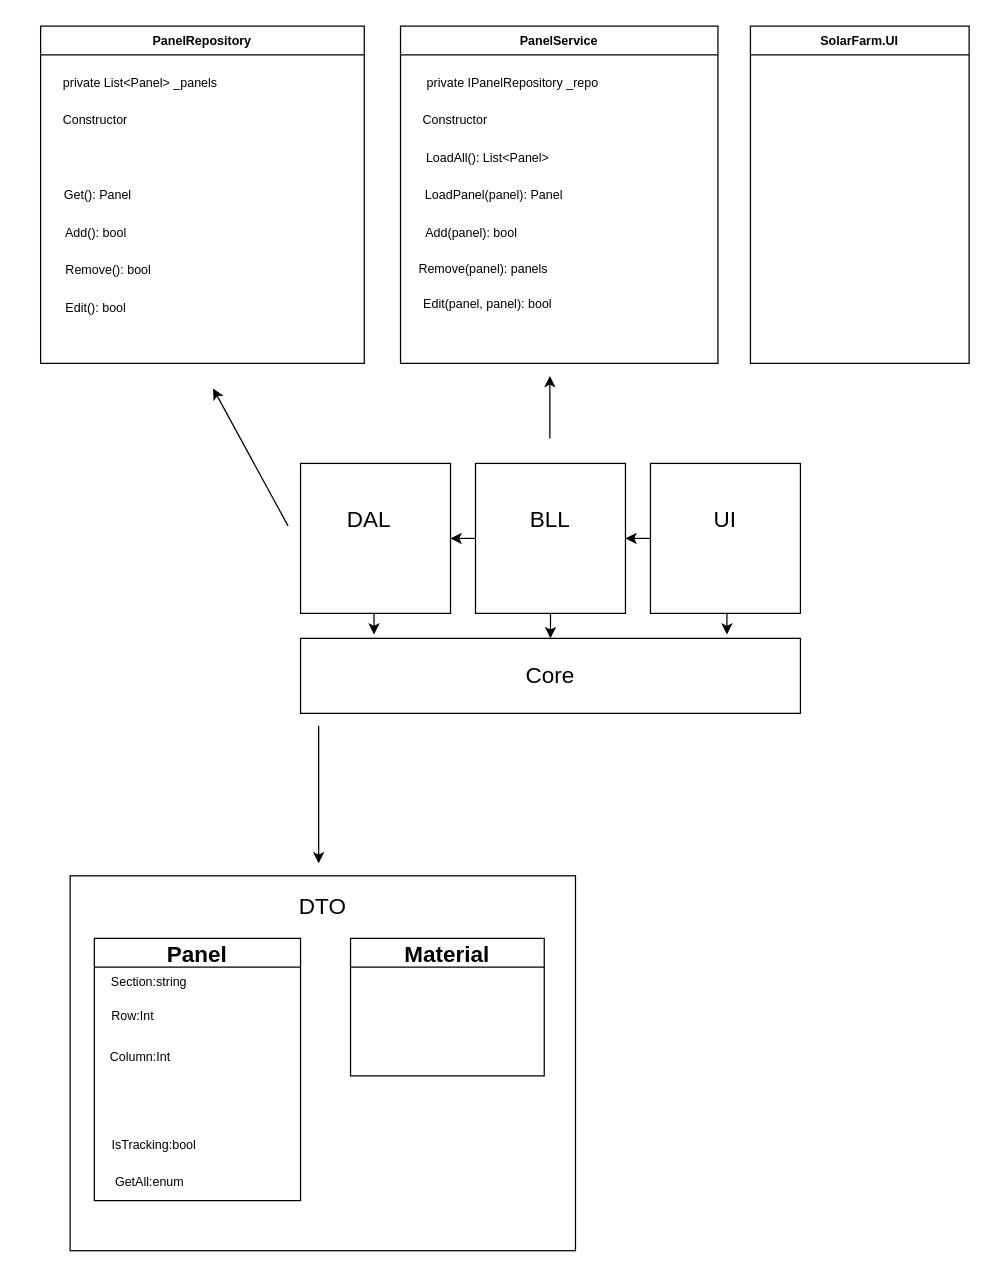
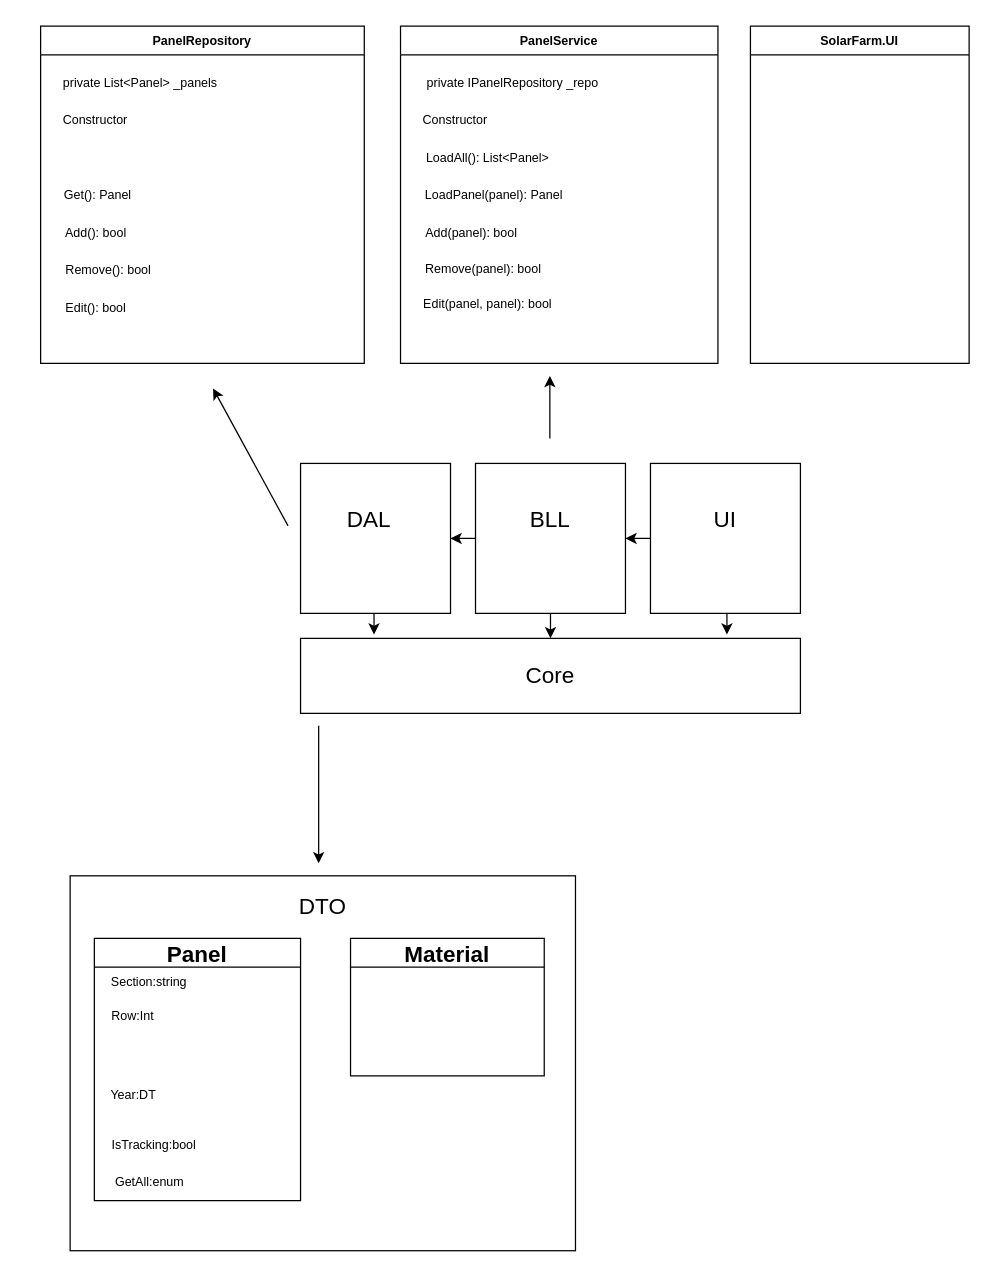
  <mxCell id="0" />
  <mxCell id="1" parent="0" />
  <mxCell id="2" style="edgeStyle=orthogonalEdgeStyle;rounded=0;orthogonalLoop=1;jettySize=auto;html=1;exitX=0.5;exitY=1;exitDx=0;exitDy=0;entryX=0.147;entryY=-0.05;entryDx=0;entryDy=0;entryPerimeter=0;fontSize=10;" parent="1" source="3" target="10" edge="1"><mxGeometry relative="1" as="geometry" /></mxCell>
  <mxCell id="3" value="" style="whiteSpace=wrap;html=1;aspect=fixed;" parent="1" vertex="1"><mxGeometry x="240" y="370" width="120" height="120" as="geometry" /></mxCell>
  <mxCell id="4" style="edgeStyle=orthogonalEdgeStyle;rounded=0;orthogonalLoop=1;jettySize=auto;html=1;exitX=0.5;exitY=1;exitDx=0;exitDy=0;entryX=0.5;entryY=0;entryDx=0;entryDy=0;fontSize=10;" parent="1" source="6" target="10" edge="1"><mxGeometry relative="1" as="geometry" /></mxCell>
  <mxCell id="5" style="edgeStyle=orthogonalEdgeStyle;rounded=0;orthogonalLoop=1;jettySize=auto;html=1;exitX=0;exitY=0.5;exitDx=0;exitDy=0;entryX=1;entryY=0.5;entryDx=0;entryDy=0;fontSize=10;" parent="1" source="6" target="3" edge="1"><mxGeometry relative="1" as="geometry" /></mxCell>
  <mxCell id="6" value="" style="whiteSpace=wrap;html=1;aspect=fixed;" parent="1" vertex="1"><mxGeometry x="380" y="370" width="120" height="120" as="geometry" /></mxCell>
  <mxCell id="7" style="edgeStyle=orthogonalEdgeStyle;rounded=0;orthogonalLoop=1;jettySize=auto;html=1;exitX=0.5;exitY=1;exitDx=0;exitDy=0;entryX=0.853;entryY=-0.05;entryDx=0;entryDy=0;entryPerimeter=0;fontSize=10;" parent="1" source="9" target="10" edge="1"><mxGeometry relative="1" as="geometry" /></mxCell>
  <mxCell id="8" style="edgeStyle=orthogonalEdgeStyle;rounded=0;orthogonalLoop=1;jettySize=auto;html=1;exitX=0;exitY=0.5;exitDx=0;exitDy=0;entryX=1;entryY=0.5;entryDx=0;entryDy=0;fontSize=10;" parent="1" source="9" target="6" edge="1"><mxGeometry relative="1" as="geometry" /></mxCell>
  <mxCell id="9" value="" style="whiteSpace=wrap;html=1;aspect=fixed;" parent="1" vertex="1"><mxGeometry x="520" y="370" width="120" height="120" as="geometry" /></mxCell>
  <mxCell id="10" value="" style="rounded=0;whiteSpace=wrap;html=1;" parent="1" vertex="1"><mxGeometry x="240" y="510" width="400" height="60" as="geometry" /></mxCell>
  <mxCell id="11" value="&lt;font style=&quot;font-size: 18px&quot;&gt;UI&lt;/font&gt;" style="text;html=1;strokeColor=none;fillColor=none;align=center;verticalAlign=middle;whiteSpace=wrap;rounded=0;" parent="1" vertex="1"><mxGeometry x="550" y="400" width="60" height="30" as="geometry" /></mxCell>
  <mxCell id="12" value="&lt;font style=&quot;font-size: 18px&quot;&gt;BLL&lt;/font&gt;" style="text;html=1;strokeColor=none;fillColor=none;align=center;verticalAlign=middle;whiteSpace=wrap;rounded=0;" parent="1" vertex="1"><mxGeometry x="410" y="400" width="60" height="30" as="geometry" /></mxCell>
  <mxCell id="13" value="&lt;font style=&quot;font-size: 18px&quot;&gt;DAL&lt;/font&gt;" style="text;html=1;strokeColor=none;fillColor=none;align=center;verticalAlign=middle;whiteSpace=wrap;rounded=0;" parent="1" vertex="1"><mxGeometry x="265" y="400" width="60" height="30" as="geometry" /></mxCell>
  <mxCell id="14" value="&lt;font style=&quot;font-size: 18px&quot;&gt;Core&lt;/font&gt;" style="text;html=1;strokeColor=none;fillColor=none;align=center;verticalAlign=middle;whiteSpace=wrap;rounded=0;" parent="1" vertex="1"><mxGeometry x="410" y="525" width="60" height="30" as="geometry" /></mxCell>
  <mxCell id="15" value="" style="endArrow=classic;html=1;rounded=0;fontSize=18;" parent="1" edge="1"><mxGeometry width="50" height="50" relative="1" as="geometry"><mxPoint x="254.5" y="580" as="sourcePoint" /><mxPoint x="254.5" y="690" as="targetPoint" /></mxGeometry></mxCell>
  <mxCell id="16" value="" style="rounded=0;whiteSpace=wrap;html=1;fontSize=18;" parent="1" vertex="1"><mxGeometry x="55.63" y="700" width="404.37" height="300" as="geometry" /></mxCell>
  <mxCell id="17" value="DTO" style="text;html=1;strokeColor=none;fillColor=none;align=center;verticalAlign=middle;whiteSpace=wrap;rounded=0;fontSize=18;" parent="1" vertex="1"><mxGeometry x="227.82" y="710" width="60" height="30" as="geometry" /></mxCell>
  <mxCell id="18" value="Panel" style="swimlane;fontSize=18;" parent="1" vertex="1"><mxGeometry x="75" y="750" width="165" height="210" as="geometry" /></mxCell>
  <mxCell id="19" value="&lt;span style=&quot;font-size: 10px&quot;&gt;Section:string&lt;/span&gt;" style="text;html=1;strokeColor=none;fillColor=none;align=center;verticalAlign=middle;whiteSpace=wrap;rounded=0;" parent="18" vertex="1"><mxGeometry x="10" y="20" width="68" height="30" as="geometry" /></mxCell>
  <mxCell id="20" value="&lt;span style=&quot;font-size: 10px&quot;&gt;GetAll:enum&lt;/span&gt;" style="text;html=1;strokeColor=none;fillColor=none;align=center;verticalAlign=middle;whiteSpace=wrap;rounded=0;" parent="18" vertex="1"><mxGeometry x="10" y="180" width="69" height="30" as="geometry" /></mxCell>
  <mxCell id="21" value="&lt;span style=&quot;font-size: 10px&quot;&gt;IsTracking:bool&lt;/span&gt;" style="text;html=1;strokeColor=none;fillColor=none;align=center;verticalAlign=middle;whiteSpace=wrap;rounded=0;" parent="18" vertex="1"><mxGeometry x="20" y="150" width="56" height="30" as="geometry" /></mxCell>
  <mxCell id="22" value="&lt;span style=&quot;font-size: 10px&quot;&gt;Row:Int&lt;/span&gt;" style="text;html=1;strokeColor=none;fillColor=none;align=center;verticalAlign=middle;whiteSpace=wrap;rounded=0;" parent="18" vertex="1"><mxGeometry y="50" width="62" height="23" as="geometry" /></mxCell>
  <mxCell id="23" value="Material" style="swimlane;fontSize=18;" parent="1" vertex="1"><mxGeometry x="280" y="750" width="155" height="110" as="geometry" /></mxCell>
- <mxCell id="24" value="&lt;span style=&quot;font-size: 10px&quot;&gt;Column:Int&lt;/span&gt;" style="text;html=1;strokeColor=none;fillColor=none;align=center;verticalAlign=middle;whiteSpace=wrap;rounded=0;" parent="1" vertex="1"><mxGeometry x="85" y="830" width="54" height="30" as="geometry" /></mxCell>
+ <mxCell id="25" value="&lt;span style=&quot;font-size: 10px&quot;&gt;Year:DT&lt;/span&gt;" style="text;html=1;strokeColor=none;fillColor=none;align=center;verticalAlign=middle;whiteSpace=wrap;rounded=0;" parent="1" vertex="1"><mxGeometry x="75" y="860" width="63" height="30" as="geometry" /></mxCell>
  <mxCell id="26" value="PanelRepository" style="swimlane;fontSize=10;startSize=23;" parent="1" vertex="1"><mxGeometry x="32" y="20" width="259" height="270" as="geometry" /></mxCell>
  <mxCell id="27" value="private List&amp;lt;Panel&amp;gt; _panels" style="text;html=1;strokeColor=none;fillColor=none;align=center;verticalAlign=middle;whiteSpace=wrap;rounded=0;fontSize=10;" parent="26" vertex="1"><mxGeometry x="10" y="30" width="140" height="30" as="geometry" /></mxCell>
  <mxCell id="28" value="Constructor" style="text;html=1;strokeColor=none;fillColor=none;align=center;verticalAlign=middle;whiteSpace=wrap;rounded=0;fontSize=10;" parent="26" vertex="1"><mxGeometry x="10" y="60" width="68" height="30" as="geometry" /></mxCell>
  <mxCell id="29" value="Get(): Panel" style="text;html=1;strokeColor=none;fillColor=none;align=center;verticalAlign=middle;whiteSpace=wrap;rounded=0;fontSize=10;" parent="26" vertex="1"><mxGeometry x="-10" y="120" width="112" height="30" as="geometry" /></mxCell>
  <mxCell id="30" value="" style="endArrow=classic;html=1;rounded=0;fontSize=10;" parent="1" edge="1"><mxGeometry width="50" height="50" relative="1" as="geometry"><mxPoint x="230" y="420" as="sourcePoint" /><mxPoint x="170" y="310" as="targetPoint" /></mxGeometry></mxCell>
  <mxCell id="31" value="Add(): bool" style="text;html=1;strokeColor=none;fillColor=none;align=center;verticalAlign=middle;whiteSpace=wrap;rounded=0;fontSize=10;" parent="1" vertex="1"><mxGeometry y="170" width="113" height="30" as="geometry" x="20" /></mxCell>
  <mxCell id="32" value="Remove(): bool" style="text;html=1;strokeColor=none;fillColor=none;align=center;verticalAlign=middle;whiteSpace=wrap;rounded=0;fontSize=10;" parent="1" vertex="1"><mxGeometry x="30" y="200" width="113" height="30" as="geometry" /></mxCell>
  <mxCell id="33" value="Edit(): bool" style="text;html=1;strokeColor=none;fillColor=none;align=center;verticalAlign=middle;whiteSpace=wrap;rounded=0;fontSize=10;" parent="1" vertex="1"><mxGeometry y="230" width="113" height="30" as="geometry" x="20" /></mxCell>
  <mxCell id="34" value="PanelService" style="swimlane;fontSize=10;startSize=23;" parent="1" vertex="1"><mxGeometry x="320" y="20" width="254" height="270" as="geometry" /></mxCell>
  <mxCell id="35" value="private IPanelRepository _repo" style="text;html=1;strokeColor=none;fillColor=none;align=center;verticalAlign=middle;whiteSpace=wrap;rounded=0;fontSize=10;" parent="34" vertex="1"><mxGeometry x="10" y="30" width="160" height="30" as="geometry" /></mxCell>
  <mxCell id="36" value="Constructor" style="text;html=1;strokeColor=none;fillColor=none;align=center;verticalAlign=middle;whiteSpace=wrap;rounded=0;fontSize=10;" parent="34" vertex="1"><mxGeometry x="10" y="60" width="68" height="30" as="geometry" /></mxCell>
  <mxCell id="37" value="LoadAll(): List&amp;lt;Panel&amp;gt;" style="text;html=1;strokeColor=none;fillColor=none;align=center;verticalAlign=middle;whiteSpace=wrap;rounded=0;fontSize=10;" parent="34" vertex="1"><mxGeometry x="10" y="90" width="120" height="30" as="geometry" /></mxCell>
  <mxCell id="38" value="LoadPanel(panel): Panel" style="text;html=1;strokeColor=none;fillColor=none;align=center;verticalAlign=middle;whiteSpace=wrap;rounded=0;fontSize=10;" parent="34" vertex="1"><mxGeometry x="-10" y="120" width="170" height="30" as="geometry" /></mxCell>
  <mxCell id="39" value="Add(panel): bool" style="text;html=1;strokeColor=none;fillColor=none;align=center;verticalAlign=middle;whiteSpace=wrap;rounded=0;fontSize=10;" parent="34" vertex="1"><mxGeometry x="-8" y="150" width="130" height="30" as="geometry" /></mxCell>
  <mxCell id="40" value="Edit(panel, panel): bool" style="text;html=1;strokeColor=none;fillColor=none;align=center;verticalAlign=middle;whiteSpace=wrap;rounded=0;fontSize=10;" parent="34" vertex="1"><mxGeometry x="5" y="200" width="130" height="44" as="geometry" /></mxCell>
  <mxCell id="41" value="SolarFarm.UI" style="swimlane;fontSize=10;startSize=23;" parent="1" vertex="1"><mxGeometry x="600" y="20" width="175" height="270" as="geometry" /></mxCell>
- <mxCell id="42" value="Remove(panel): panels" style="text;html=1;strokeColor=none;fillColor=none;align=center;verticalAlign=middle;whiteSpace=wrap;rounded=0;fontSize=10;" parent="1" vertex="1"><mxGeometry x="332" y="190" width="109" height="47" as="geometry" /></mxCell>
+ <mxCell id="42" value="Remove(panel): bool" style="text;html=1;strokeColor=none;fillColor=none;align=center;verticalAlign=middle;whiteSpace=wrap;rounded=0;fontSize=10;" parent="1" vertex="1"><mxGeometry x="332" y="190" width="109" height="47" as="geometry" /></mxCell>
  <mxCell id="43" value="" style="endArrow=classic;html=1;rounded=0;" parent="1" edge="1"><mxGeometry width="50" height="50" relative="1" as="geometry"><mxPoint x="439.5" y="350" as="sourcePoint" /><mxPoint x="439.5" y="300" as="targetPoint" /></mxGeometry></mxCell>
